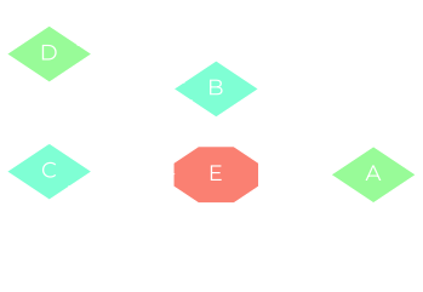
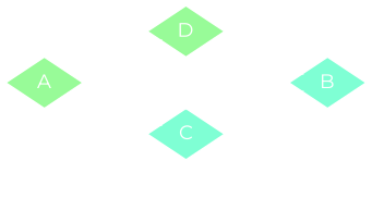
  digraph {
    compound=true
    fontcolor=white
    fontname=montserrat
    label="good balance"
    labelloc=b
    rankdir=LR
    node [color=white fontcolor=white fontname=montserrat style=filled fillcolor=aquamarine shape=diamond]
    edge [color=white fontcolor=white fontname=montserrat]
    C
    D [fillcolor=palegreen]
    A [fillcolor=palegreen]
    B
-   E [fillcolor=salmon shape=octagon]
    subgraph sub_1 {
      rank=same
      C
      D
    }
    C -> B [label=3]
-   C -> E [label=10]
    D -> C [label=4]
    D -> B [label=1]
    A -> C [label=5]
    A -> D [label=6]
-   E -> A [label=3]
  }
